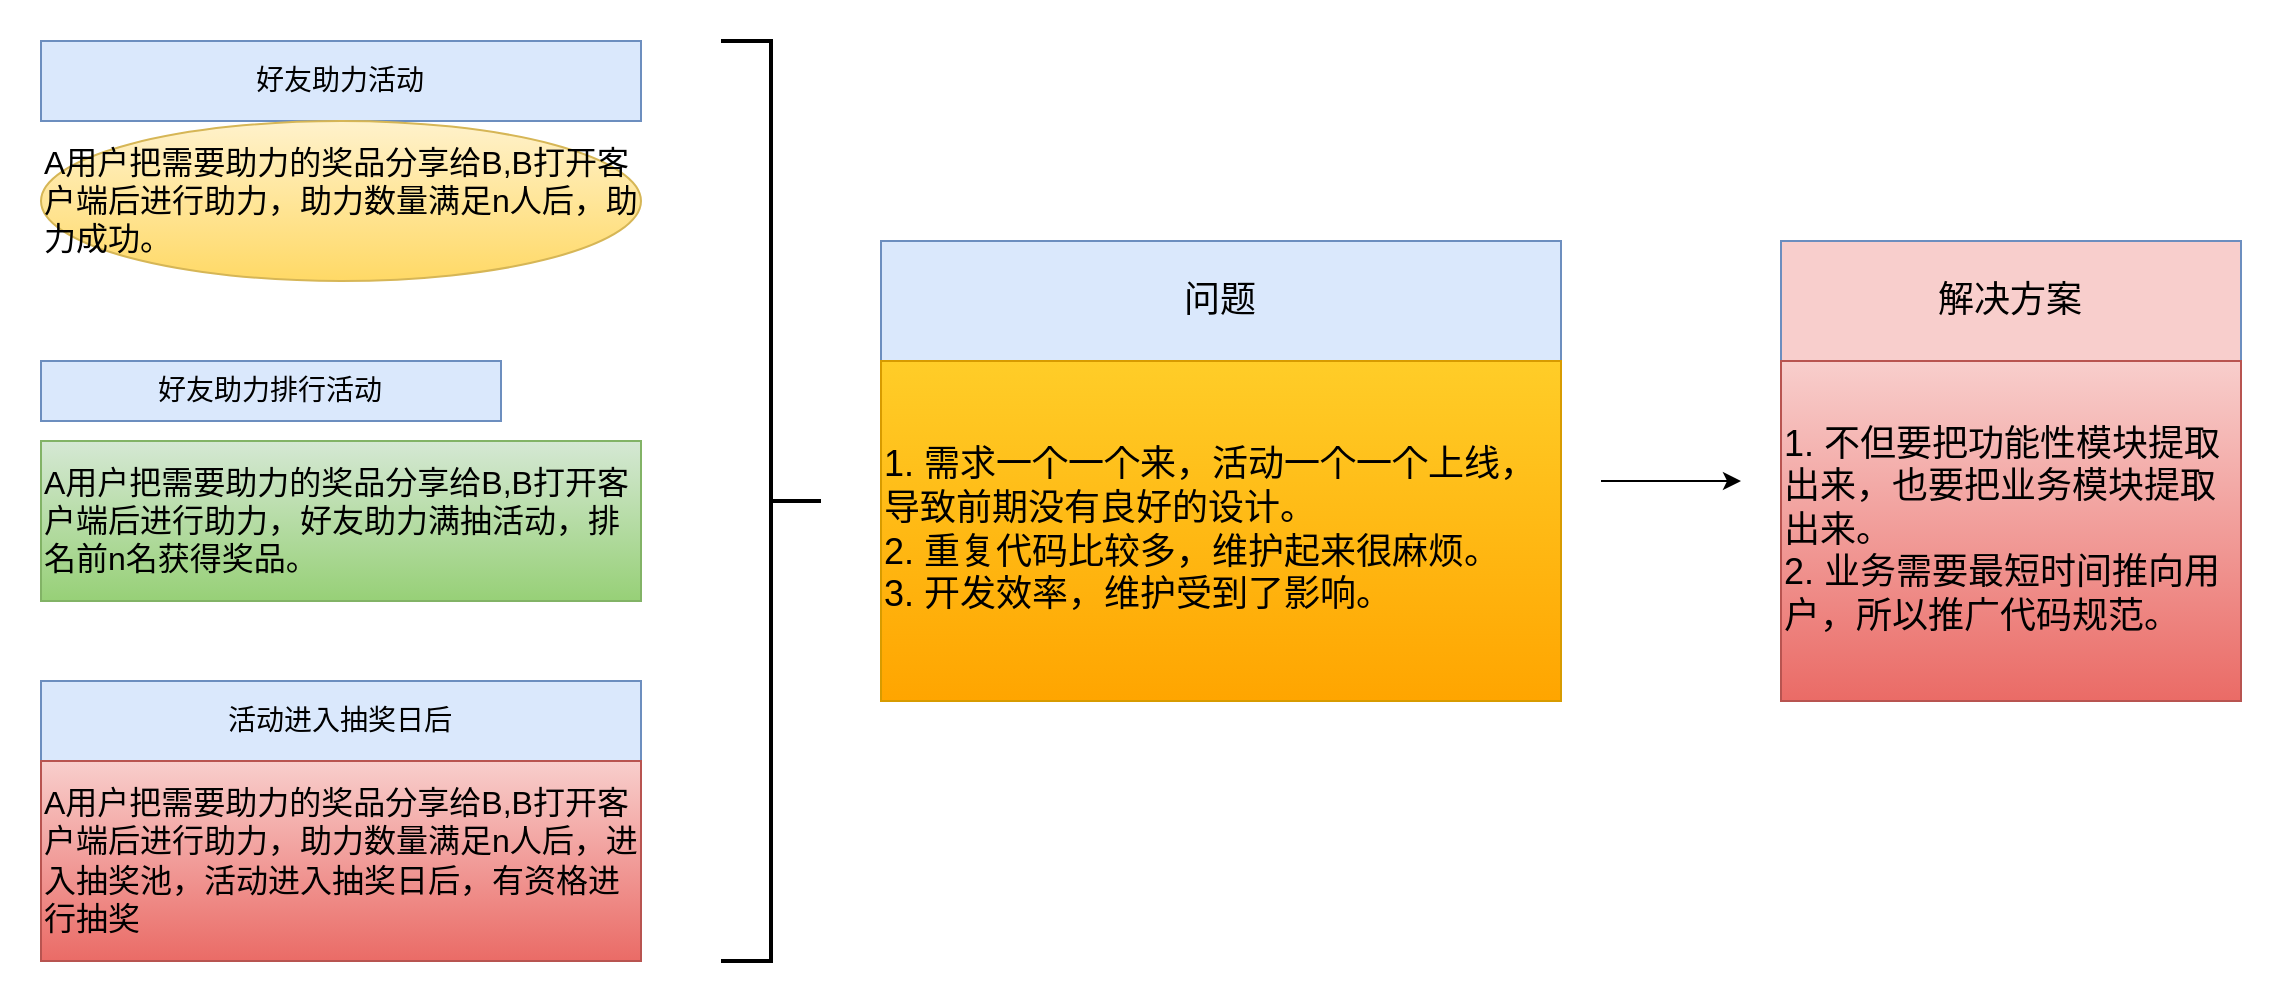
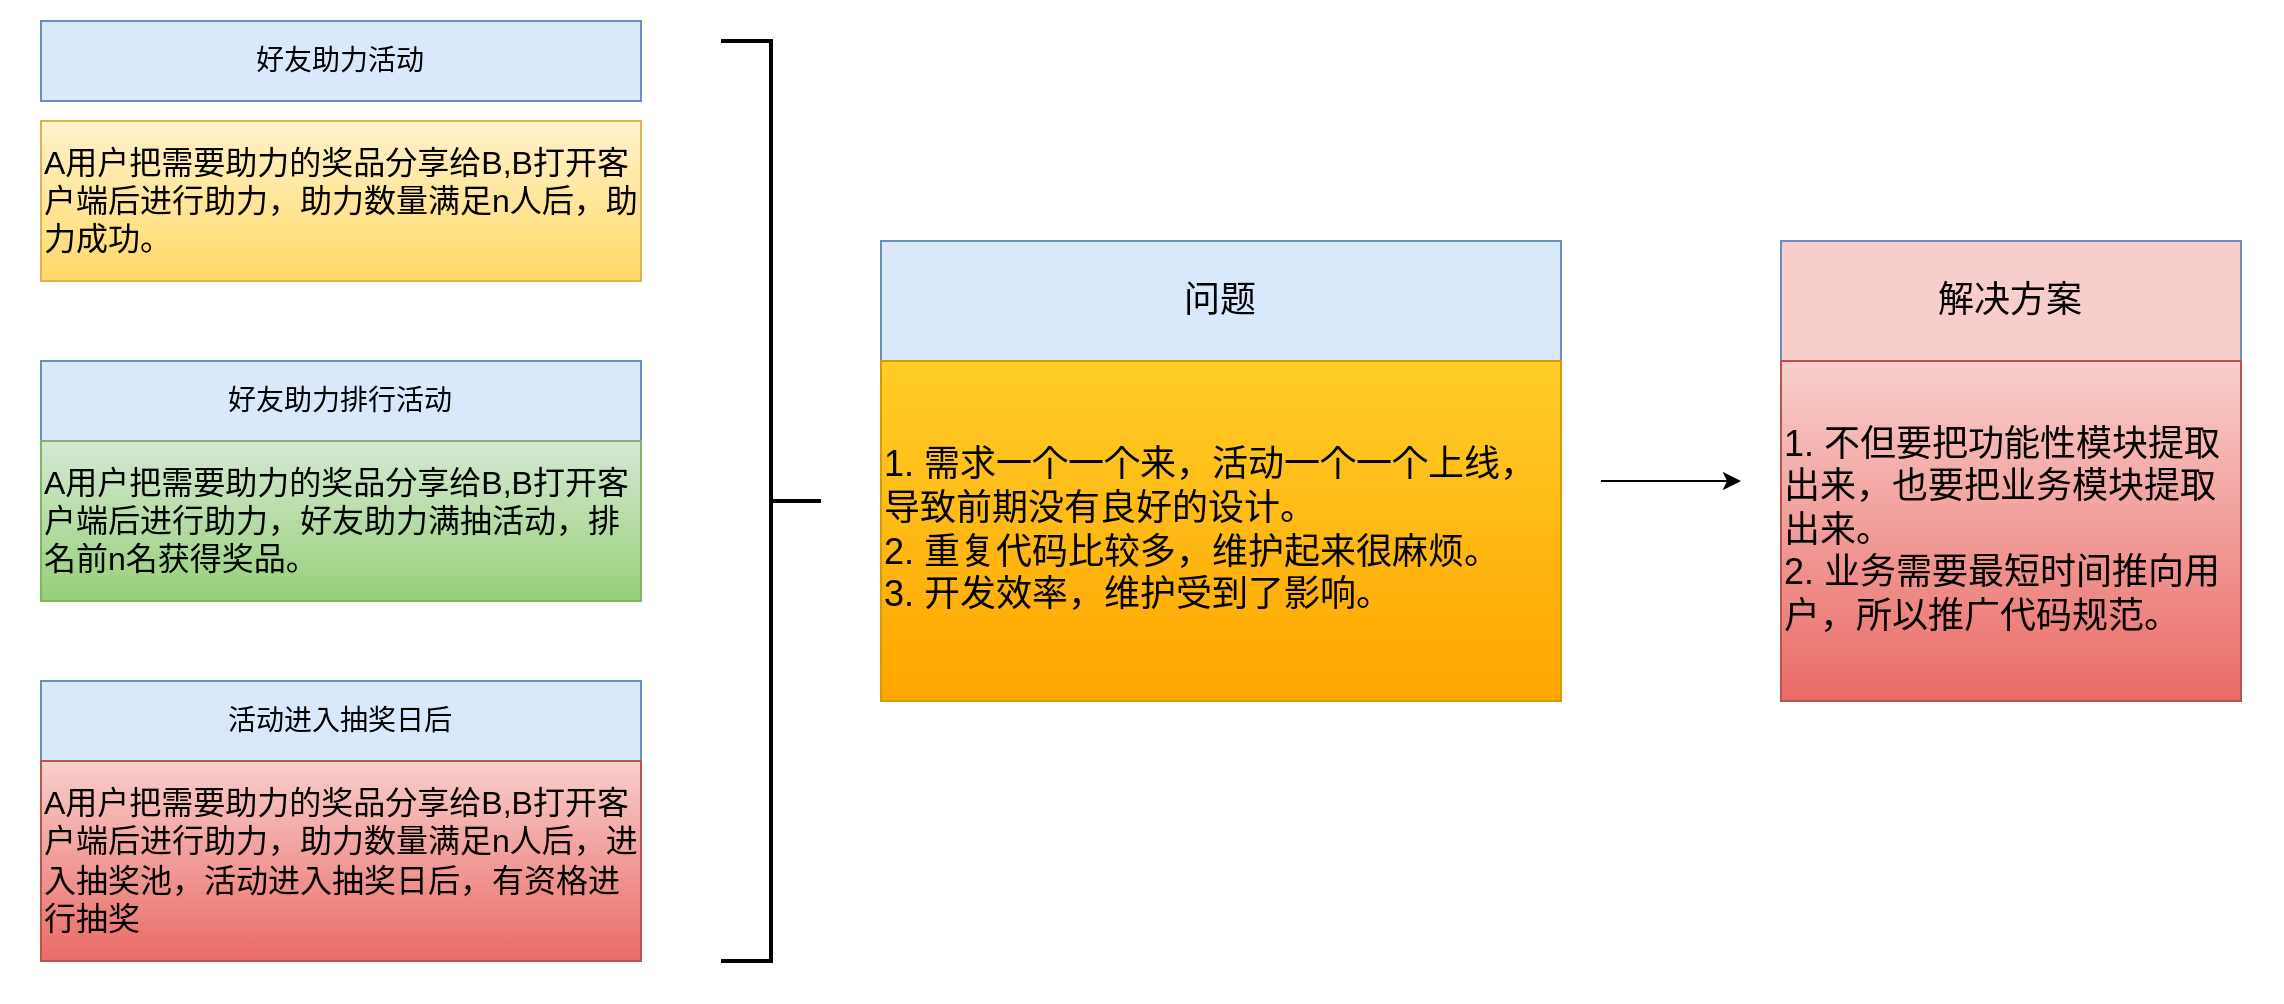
  <mxCell id="0" />
  <mxCell id="1" parent="0" />
- <mxCell id="2" value="&lt;font style=&quot;font-size: 14px&quot;&gt;好友助力活动&lt;/font&gt;" style="rounded=0;whiteSpace=wrap;html=1;fillColor=#dae8fc;strokeColor=#6c8ebf;" parent="1" vertex="1"><mxGeometry x="20" y="20" width="300" height="40" as="geometry" /></mxCell>
- <mxCell id="3" value="&lt;font size=&quot;3&quot;&gt;A用户把需要助力的奖品分享给B,B打开客户端后进行助力，助力数量满足n人后，助力成功。&lt;/font&gt;" style="ellipse;whiteSpace=wrap;html=1;align=left;gradientColor=#ffd966;fillColor=#fff2cc;strokeColor=#d6b656;" parent="1" vertex="1"><mxGeometry x="20" y="60" width="300" height="80" as="geometry" /></mxCell>
- <mxCell id="4" value="&lt;font style=&quot;font-size: 14px&quot;&gt;好友助力排行活动&lt;/font&gt;" style="rounded=0;whiteSpace=wrap;html=1;fillColor=#dae8fc;strokeColor=#6c8ebf;" parent="1" vertex="1"><mxGeometry x="20" y="180" width="230" height="30" as="geometry" /></mxCell>
+ <mxCell id="2" value="&lt;font style=&quot;font-size: 14px&quot;&gt;好友助力活动&lt;/font&gt;" style="rounded=0;whiteSpace=wrap;html=1;fillColor=#dae8fc;strokeColor=#6c8ebf;" parent="1" vertex="1"><mxGeometry x="20" y="10" width="300" height="40" as="geometry" /></mxCell>
+ <mxCell id="3" value="&lt;font size=&quot;3&quot;&gt;A用户把需要助力的奖品分享给B,B打开客户端后进行助力，助力数量满足n人后，助力成功。&lt;/font&gt;" style="rounded=0;whiteSpace=wrap;html=1;align=left;gradientColor=#ffd966;fillColor=#fff2cc;strokeColor=#d6b656;" parent="1" vertex="1"><mxGeometry x="20" y="60" width="300" height="80" as="geometry" /></mxCell>
+ <mxCell id="4" value="&lt;font style=&quot;font-size: 14px&quot;&gt;好友助力排行活动&lt;/font&gt;" style="rounded=0;whiteSpace=wrap;html=1;fillColor=#dae8fc;strokeColor=#6c8ebf;" parent="1" vertex="1"><mxGeometry x="20" y="180" width="300" height="40" as="geometry" /></mxCell>
  <mxCell id="5" value="&lt;font size=&quot;3&quot;&gt;A用户把需要助力的奖品分享给B,B打开客户端后进行助力，好友助力满抽活动，排名前n名获得奖品。&lt;/font&gt;" style="rounded=0;whiteSpace=wrap;html=1;align=left;fillColor=#d5e8d4;strokeColor=#82b366;gradientColor=#97d077;" parent="1" vertex="1"><mxGeometry x="20" y="220" width="300" height="80" as="geometry" /></mxCell>
  <mxCell id="6" value="&lt;font style=&quot;font-size: 14px&quot;&gt;活动进入抽奖日后&lt;/font&gt;" style="rounded=0;whiteSpace=wrap;html=1;fillColor=#dae8fc;strokeColor=#6c8ebf;" parent="1" vertex="1"><mxGeometry x="20" y="340" width="300" height="40" as="geometry" /></mxCell>
  <mxCell id="7" value="&lt;font size=&quot;3&quot;&gt;A用户把需要助力的奖品分享给B,B打开客户端后进行助力，助力数量满足n人后，进入抽奖池，活动进入抽奖日后，有资格进行抽奖&lt;/font&gt;" style="rounded=0;whiteSpace=wrap;html=1;align=left;gradientColor=#ea6b66;fillColor=#f8cecc;strokeColor=#b85450;" parent="1" vertex="1"><mxGeometry x="20" y="380" width="300" height="100" as="geometry" /></mxCell>
  <mxCell id="8" value="" style="strokeWidth=2;html=1;shape=mxgraph.flowchart.annotation_2;align=left;pointerEvents=1;direction=west;" parent="1" vertex="1"><mxGeometry x="360" y="20" width="50" height="460" as="geometry" /></mxCell>
  <mxCell id="9" value="&lt;font style=&quot;font-size: 18px&quot;&gt;问题&lt;/font&gt;" style="rounded=0;whiteSpace=wrap;html=1;fillColor=#dae8fc;strokeColor=#6c8ebf;" parent="1" vertex="1"><mxGeometry x="440" y="120" width="340" height="60" as="geometry" /></mxCell>
  <mxCell id="10" value="&lt;font style=&quot;font-size: 18px&quot;&gt;1. 需求一个一个来，活动一个一个上线，导致前期没有良好的设计。&lt;br&gt;2. 重复代码比较多，维护起来很麻烦。&lt;br&gt;3. 开发效率，维护受到了影响。&lt;/font&gt;" style="rounded=0;whiteSpace=wrap;html=1;align=left;gradientColor=#ffa500;fillColor=#ffcd28;strokeColor=#d79b00;" parent="1" vertex="1"><mxGeometry x="440" y="180" width="340" height="170" as="geometry" /></mxCell>
  <mxCell id="11" value="" style="endArrow=classic;html=1;" parent="1" edge="1"><mxGeometry width="50" height="50" relative="1" as="geometry"><mxPoint x="800" y="240" as="sourcePoint" /><mxPoint x="870" y="240" as="targetPoint" /></mxGeometry></mxCell>
  <mxCell id="12" value="&lt;font style=&quot;font-size: 18px&quot;&gt;解决方案&lt;/font&gt;" style="rounded=0;whiteSpace=wrap;html=1;fillColor=#f8cecc;strokeColor=#6c8ebf;" parent="1" vertex="1"><mxGeometry x="890" y="120" width="230" height="60" as="geometry" /></mxCell>
  <mxCell id="13" value="&lt;span style=&quot;font-size: 18px&quot;&gt;1. 不但要把功能性模块提取出来，也要把业务模块提取出来。&lt;br&gt;2. 业务需要最短时间推向用户，所以推广代码规范。&lt;/span&gt;" style="rounded=0;whiteSpace=wrap;html=1;align=left;gradientColor=#ea6b66;fillColor=#f8cecc;strokeColor=#b85450;" parent="1" vertex="1"><mxGeometry x="890" y="180" width="230" height="170" as="geometry" /></mxCell>
